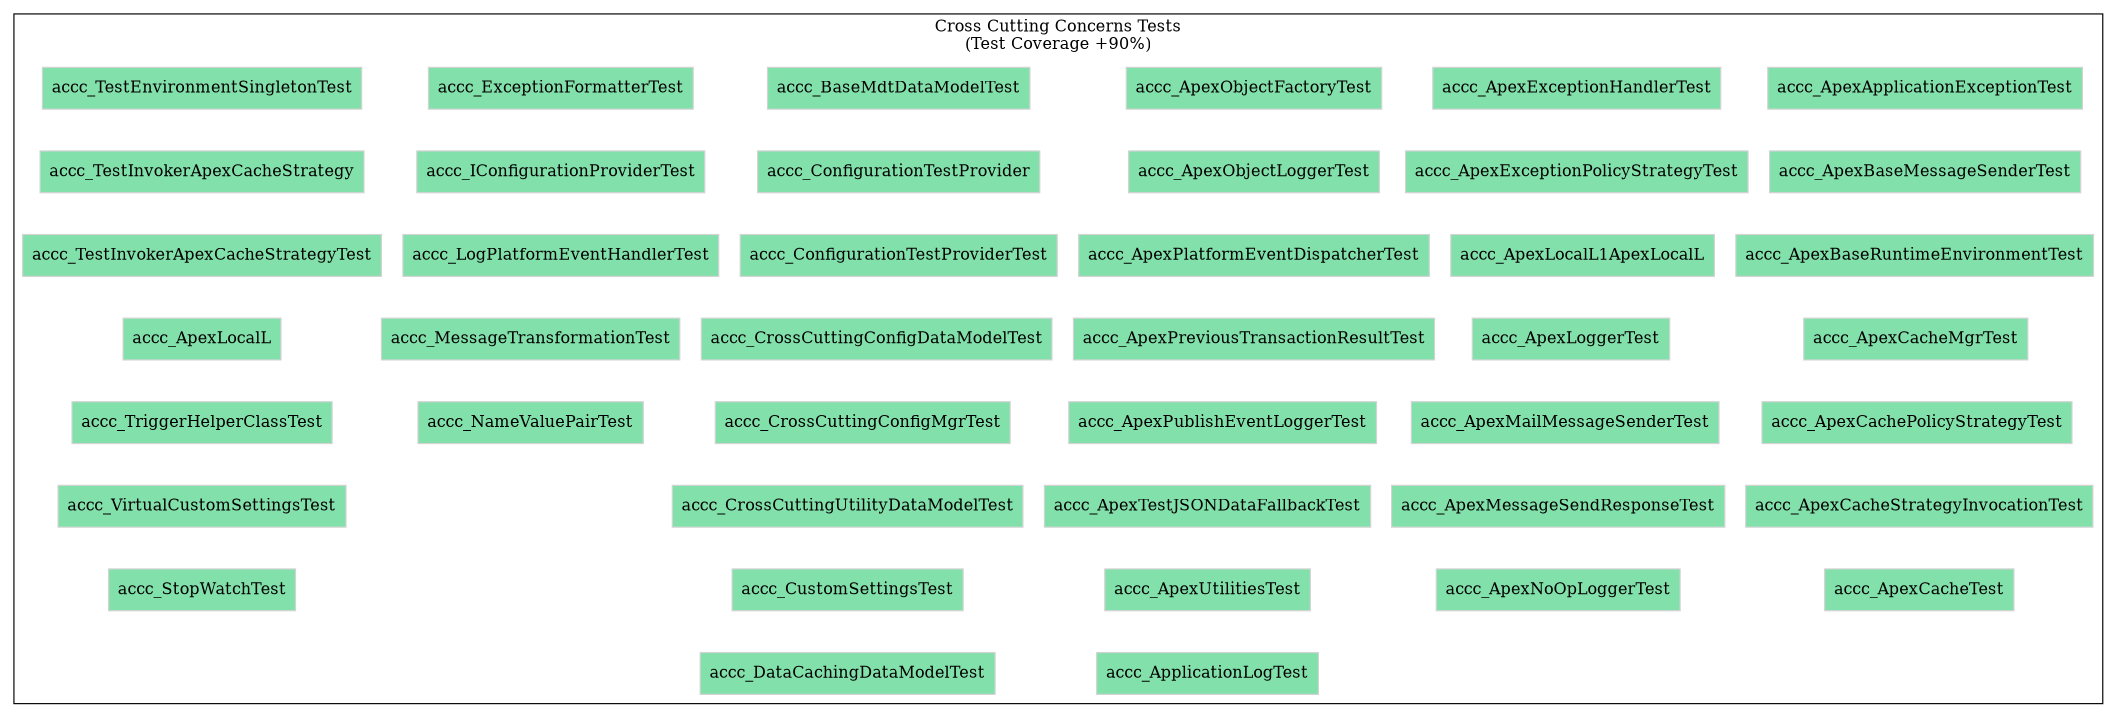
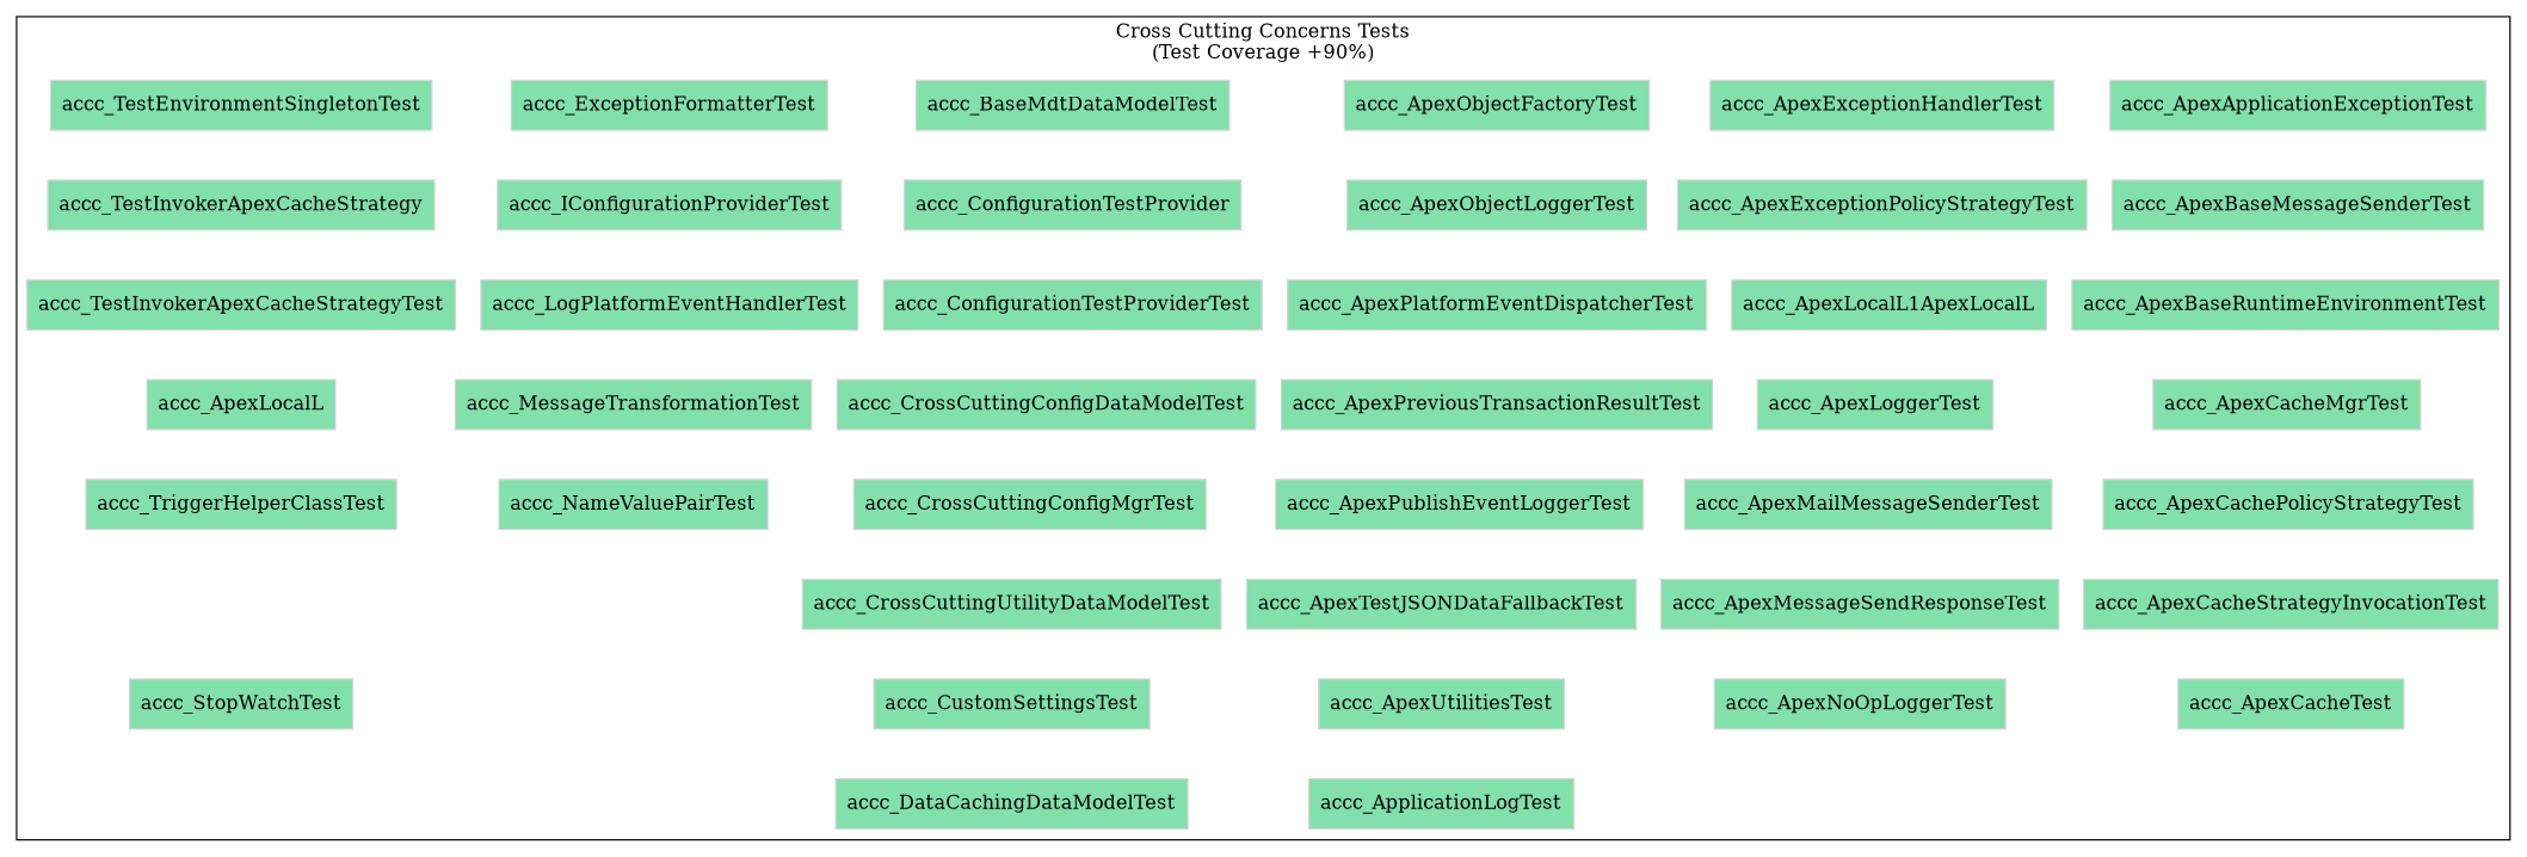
  digraph {
    compound=true
    rankdir=TB
    ranksep=equally
    node [color=lightgray fillcolor="#82E0AA" shape=box style=filled]
    edge [style=invis]
    accc_ApexApplicationExceptionTest
    accc_ApexBaseMessageSenderTest
    accc_ApexBaseRuntimeEnvironmentTest
    accc_ApexCacheMgrTest
    accc_ApexCachePolicyStrategyTest
    accc_ApexCacheStrategyInvocationTest
    accc_ApexCacheTest
    accc_ApexExceptionHandlerTest
    accc_ApexExceptionPolicyStrategyTest
    n10 [label=accc_ApexLocalL1ApexLocalL]
    accc_ApexLoggerTest
    accc_ApexMailMessageSenderTest
    accc_ApexMessageSendResponseTest
    accc_ApexNoOpLoggerTest
    accc_ApexObjectFactoryTest
    accc_ApexObjectLoggerTest
    accc_ApexPlatformEventDispatcherTest
    accc_ApexPreviousTransactionResultTest
    accc_ApexPublishEventLoggerTest
    accc_ApexTestJSONDataFallbackTest
    accc_ApexUtilitiesTest
    accc_ApplicationLogTest
    accc_BaseMdtDataModelTest
    accc_ConfigurationTestProvider
    accc_ConfigurationTestProviderTest
    accc_CrossCuttingConfigDataModelTest
    accc_CrossCuttingConfigMgrTest
    accc_CrossCuttingUtilityDataModelTest
    accc_CustomSettingsTest
    accc_DataCachingDataModelTest
    accc_ExceptionFormatterTest
    accc_IConfigurationProviderTest
    accc_LogPlatformEventHandlerTest
    accc_MessageTransformationTest
    accc_NameValuePairTest
    accc_StopWatchTest
    accc_TestEnvironmentSingletonTest
    accc_TestInvokerApexCacheStrategy
    accc_TestInvokerApexCacheStrategyTest
    n40 [label=accc_ApexLocalL]
    accc_TriggerHelperClassTest
-   accc_VirtualCustomSettingsTest
    subgraph cluster_1 {
      label="Cross Cutting Concerns Tests\n(Test Coverage +90%)"
      rank=same
      accc_ApexApplicationExceptionTest
      accc_ApexBaseMessageSenderTest
      accc_ApexBaseRuntimeEnvironmentTest
      accc_ApexCacheMgrTest
      accc_ApexCachePolicyStrategyTest
      accc_ApexCacheStrategyInvocationTest
      accc_ApexCacheTest
      accc_ApexExceptionHandlerTest
      accc_ApexExceptionPolicyStrategyTest
      n10
      accc_ApexLoggerTest
      accc_ApexMailMessageSenderTest
      accc_ApexMessageSendResponseTest
      accc_ApexNoOpLoggerTest
      accc_ApexObjectFactoryTest
      accc_ApexObjectLoggerTest
      accc_ApexPlatformEventDispatcherTest
      accc_ApexPreviousTransactionResultTest
      accc_ApexPublishEventLoggerTest
      accc_ApexTestJSONDataFallbackTest
      accc_ApexUtilitiesTest
      accc_ApplicationLogTest
      accc_BaseMdtDataModelTest
      accc_ConfigurationTestProvider
      accc_ConfigurationTestProviderTest
      accc_CrossCuttingConfigDataModelTest
      accc_CrossCuttingConfigMgrTest
      accc_CrossCuttingUtilityDataModelTest
      accc_CustomSettingsTest
      accc_DataCachingDataModelTest
      accc_ExceptionFormatterTest
      accc_IConfigurationProviderTest
      accc_LogPlatformEventHandlerTest
      accc_MessageTransformationTest
      accc_NameValuePairTest
      accc_StopWatchTest
      accc_TestEnvironmentSingletonTest
      accc_TestInvokerApexCacheStrategy
      accc_TestInvokerApexCacheStrategyTest
      n40
      accc_TriggerHelperClassTest
-     accc_VirtualCustomSettingsTest
    }
    accc_ApexApplicationExceptionTest -> accc_ApexBaseMessageSenderTest
    accc_ApexBaseMessageSenderTest -> accc_ApexBaseRuntimeEnvironmentTest
    accc_ApexBaseRuntimeEnvironmentTest -> accc_ApexCacheMgrTest
    accc_ApexCacheMgrTest -> accc_ApexCachePolicyStrategyTest
    accc_ApexCachePolicyStrategyTest -> accc_ApexCacheStrategyInvocationTest
    accc_ApexCacheStrategyInvocationTest -> accc_ApexCacheTest
    accc_ApexExceptionHandlerTest -> accc_ApexExceptionPolicyStrategyTest
    accc_ApexExceptionPolicyStrategyTest -> n10
    n10 -> accc_ApexLoggerTest
    accc_ApexLoggerTest -> accc_ApexMailMessageSenderTest
    accc_ApexMailMessageSenderTest -> accc_ApexMessageSendResponseTest
    accc_ApexMessageSendResponseTest -> accc_ApexNoOpLoggerTest
    accc_ApexObjectFactoryTest -> accc_ApexObjectLoggerTest
    accc_ApexObjectLoggerTest -> accc_ApexPlatformEventDispatcherTest
    accc_ApexPlatformEventDispatcherTest -> accc_ApexPreviousTransactionResultTest
    accc_ApexPreviousTransactionResultTest -> accc_ApexPublishEventLoggerTest
    accc_ApexPublishEventLoggerTest -> accc_ApexTestJSONDataFallbackTest
    accc_ApexTestJSONDataFallbackTest -> accc_ApexUtilitiesTest
    accc_ApexUtilitiesTest -> accc_ApplicationLogTest
    accc_BaseMdtDataModelTest -> accc_ConfigurationTestProvider
    accc_ConfigurationTestProvider -> accc_ConfigurationTestProviderTest
    accc_ConfigurationTestProviderTest -> accc_CrossCuttingConfigDataModelTest
    accc_CrossCuttingConfigDataModelTest -> accc_CrossCuttingConfigMgrTest
    accc_CrossCuttingConfigMgrTest -> accc_CrossCuttingUtilityDataModelTest
    accc_CrossCuttingUtilityDataModelTest -> accc_CustomSettingsTest
    accc_CustomSettingsTest -> accc_DataCachingDataModelTest
    accc_ExceptionFormatterTest -> accc_IConfigurationProviderTest
    accc_IConfigurationProviderTest -> accc_LogPlatformEventHandlerTest
    accc_LogPlatformEventHandlerTest -> accc_MessageTransformationTest
    accc_MessageTransformationTest -> accc_NameValuePairTest
    accc_TestEnvironmentSingletonTest -> accc_TestInvokerApexCacheStrategy
    accc_TestInvokerApexCacheStrategy -> accc_TestInvokerApexCacheStrategyTest
    accc_TestInvokerApexCacheStrategyTest -> n40
    n40 -> accc_TriggerHelperClassTest
-   accc_TriggerHelperClassTest -> accc_VirtualCustomSettingsTest
-   accc_VirtualCustomSettingsTest -> accc_StopWatchTest
  }
